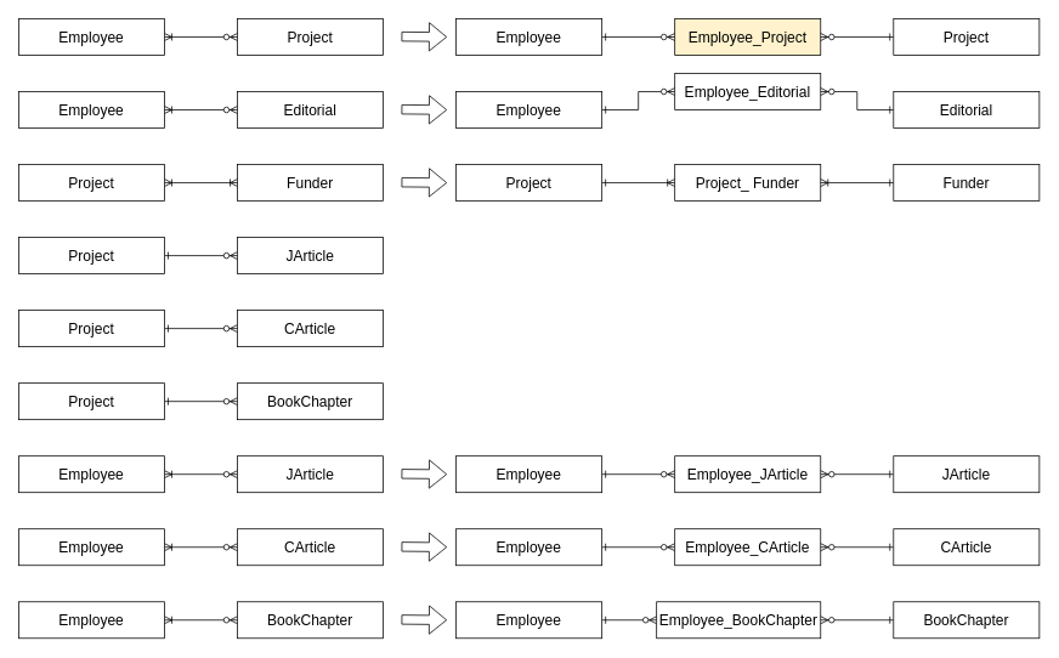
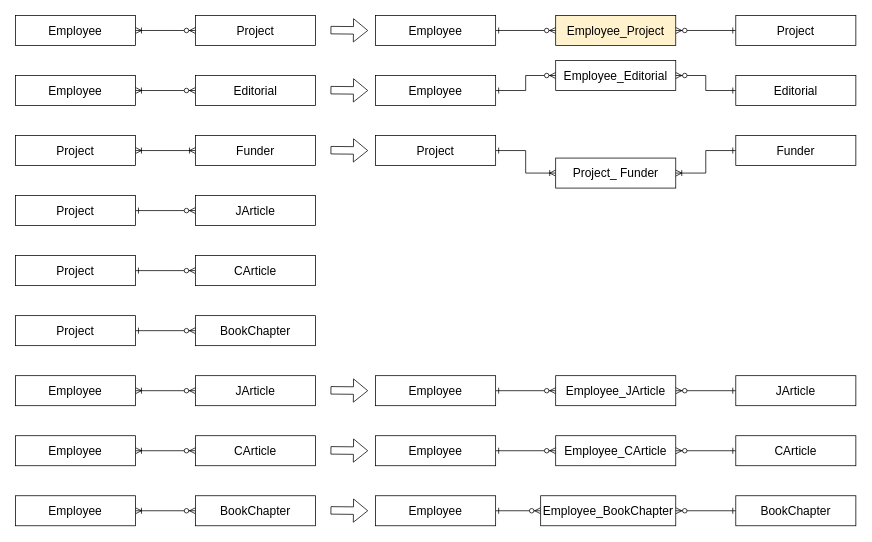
  <mxCell id="0" />
  <mxCell id="1" parent="0" />
  <mxCell id="2" value="" style="edgeStyle=orthogonalEdgeStyle;rounded=0;orthogonalLoop=1;jettySize=auto;html=1;startArrow=ERoneToMany;startFill=0;endArrow=ERzeroToMany;endFill=1;strokeWidth=1;" edge="1" parent="1" source="3" target="4"><mxGeometry relative="1" as="geometry" /></mxCell>
  <mxCell id="3" value="&lt;font style=&quot;font-size: 16px&quot;&gt;Employee&lt;/font&gt;" style="rounded=0;whiteSpace=wrap;html=1;" vertex="1" parent="1"><mxGeometry x="20" y="20" width="160" height="40" as="geometry" /></mxCell>
  <mxCell id="4" value="&lt;font style=&quot;font-size: 16px&quot;&gt;Project&lt;/font&gt;" style="rounded=0;whiteSpace=wrap;html=1;" vertex="1" parent="1"><mxGeometry x="260" y="20" width="160" height="40" as="geometry" /></mxCell>
  <mxCell id="5" style="edgeStyle=orthogonalEdgeStyle;rounded=0;orthogonalLoop=1;jettySize=auto;html=1;exitX=1;exitY=0.5;exitDx=0;exitDy=0;startArrow=ERone;startFill=0;endArrow=ERzeroToMany;endFill=1;strokeWidth=1;" edge="1" parent="1" source="6" target="7"><mxGeometry relative="1" as="geometry" /></mxCell>
  <mxCell id="6" value="&lt;font style=&quot;font-size: 16px&quot;&gt;Employee&lt;/font&gt;" style="rounded=0;whiteSpace=wrap;html=1;" vertex="1" parent="1"><mxGeometry x="500" y="20" width="160" height="40" as="geometry" /></mxCell>
  <mxCell id="7" value="&lt;font style=&quot;font-size: 16px&quot;&gt;Employee_Project&lt;/font&gt;" style="rounded=0;whiteSpace=wrap;html=1;fillColor=#fff2cc;" vertex="1" parent="1"><mxGeometry x="740" y="20" width="160" height="40" as="geometry" /></mxCell>
  <mxCell id="8" style="edgeStyle=orthogonalEdgeStyle;rounded=0;orthogonalLoop=1;jettySize=auto;html=1;entryX=1;entryY=0.5;entryDx=0;entryDy=0;startArrow=ERone;startFill=0;endArrow=ERzeroToMany;endFill=1;strokeWidth=1;" edge="1" parent="1" source="9" target="7"><mxGeometry relative="1" as="geometry" /></mxCell>
  <mxCell id="9" value="&lt;font style=&quot;font-size: 16px&quot;&gt;Project&lt;/font&gt;" style="rounded=0;whiteSpace=wrap;html=1;" vertex="1" parent="1"><mxGeometry x="980" y="20" width="160" height="40" as="geometry" /></mxCell>
  <mxCell id="10" value="" style="edgeStyle=orthogonalEdgeStyle;rounded=0;orthogonalLoop=1;jettySize=auto;html=1;startArrow=ERoneToMany;startFill=0;endArrow=ERzeroToMany;endFill=1;strokeWidth=1;" edge="1" parent="1" source="11" target="12"><mxGeometry relative="1" as="geometry" /></mxCell>
  <mxCell id="11" value="&lt;font style=&quot;font-size: 16px&quot;&gt;Employee&lt;/font&gt;" style="rounded=0;whiteSpace=wrap;html=1;" vertex="1" parent="1"><mxGeometry x="20" y="500" width="160" height="40" as="geometry" /></mxCell>
  <mxCell id="12" value="&lt;span style=&quot;font-size: 16px&quot;&gt;JArticle&lt;/span&gt;" style="rounded=0;whiteSpace=wrap;html=1;" vertex="1" parent="1"><mxGeometry x="260" y="500" width="160" height="40" as="geometry" /></mxCell>
  <mxCell id="13" style="edgeStyle=orthogonalEdgeStyle;rounded=0;orthogonalLoop=1;jettySize=auto;html=1;exitX=1;exitY=0.5;exitDx=0;exitDy=0;startArrow=ERone;startFill=0;endArrow=ERzeroToMany;endFill=1;strokeWidth=1;" edge="1" parent="1" source="14" target="15"><mxGeometry relative="1" as="geometry" /></mxCell>
  <mxCell id="14" value="&lt;span style=&quot;font-size: 16px&quot;&gt;Employee&lt;/span&gt;" style="rounded=0;whiteSpace=wrap;html=1;" vertex="1" parent="1"><mxGeometry x="500" y="500" width="160" height="40" as="geometry" /></mxCell>
  <mxCell id="15" value="&lt;font style=&quot;font-size: 16px&quot;&gt;Employee_JArticle&lt;/font&gt;" style="rounded=0;whiteSpace=wrap;html=1;" vertex="1" parent="1"><mxGeometry x="740" y="500" width="160" height="40" as="geometry" /></mxCell>
  <mxCell id="16" style="edgeStyle=orthogonalEdgeStyle;rounded=0;orthogonalLoop=1;jettySize=auto;html=1;entryX=1;entryY=0.5;entryDx=0;entryDy=0;startArrow=ERone;startFill=0;endArrow=ERzeroToMany;endFill=1;strokeWidth=1;" edge="1" parent="1" source="17" target="15"><mxGeometry relative="1" as="geometry" /></mxCell>
  <mxCell id="17" value="&lt;font style=&quot;font-size: 16px&quot;&gt;JArticle&lt;/font&gt;" style="rounded=0;whiteSpace=wrap;html=1;" vertex="1" parent="1"><mxGeometry x="980" y="500" width="160" height="40" as="geometry" /></mxCell>
  <mxCell id="18" value="" style="edgeStyle=orthogonalEdgeStyle;rounded=0;orthogonalLoop=1;jettySize=auto;html=1;startArrow=ERoneToMany;startFill=0;endArrow=ERzeroToMany;endFill=1;strokeWidth=1;" edge="1" parent="1" source="19" target="20"><mxGeometry relative="1" as="geometry" /></mxCell>
  <mxCell id="19" value="&lt;span style=&quot;font-size: 16px&quot;&gt;Employee&lt;/span&gt;" style="rounded=0;whiteSpace=wrap;html=1;" vertex="1" parent="1"><mxGeometry x="20" y="580" width="160" height="40" as="geometry" /></mxCell>
  <mxCell id="20" value="&lt;span style=&quot;font-size: 16px&quot;&gt;CArticle&lt;/span&gt;" style="rounded=0;whiteSpace=wrap;html=1;" vertex="1" parent="1"><mxGeometry x="260" y="580" width="160" height="40" as="geometry" /></mxCell>
  <mxCell id="21" style="edgeStyle=orthogonalEdgeStyle;rounded=0;orthogonalLoop=1;jettySize=auto;html=1;exitX=1;exitY=0.5;exitDx=0;exitDy=0;startArrow=ERone;startFill=0;endArrow=ERzeroToMany;endFill=1;strokeWidth=1;" edge="1" parent="1" source="22" target="23"><mxGeometry relative="1" as="geometry" /></mxCell>
  <mxCell id="22" value="&lt;span style=&quot;font-size: 16px&quot;&gt;Employee&lt;/span&gt;" style="rounded=0;whiteSpace=wrap;html=1;" vertex="1" parent="1"><mxGeometry x="500" y="580" width="160" height="40" as="geometry" /></mxCell>
  <mxCell id="23" value="&lt;font style=&quot;font-size: 16px&quot;&gt;Employee_&lt;/font&gt;&lt;span style=&quot;font-size: 16px&quot;&gt;CArticle&lt;/span&gt;" style="rounded=0;whiteSpace=wrap;html=1;" vertex="1" parent="1"><mxGeometry x="740" y="580" width="160" height="40" as="geometry" /></mxCell>
  <mxCell id="24" style="edgeStyle=orthogonalEdgeStyle;rounded=0;orthogonalLoop=1;jettySize=auto;html=1;entryX=1;entryY=0.5;entryDx=0;entryDy=0;startArrow=ERone;startFill=0;endArrow=ERzeroToMany;endFill=1;strokeWidth=1;" edge="1" parent="1" source="25" target="23"><mxGeometry relative="1" as="geometry" /></mxCell>
  <mxCell id="25" value="&lt;span style=&quot;font-size: 16px&quot;&gt;CArticle&lt;/span&gt;" style="rounded=0;whiteSpace=wrap;html=1;" vertex="1" parent="1"><mxGeometry x="980" y="580" width="160" height="40" as="geometry" /></mxCell>
  <mxCell id="26" value="" style="edgeStyle=orthogonalEdgeStyle;rounded=0;orthogonalLoop=1;jettySize=auto;html=1;startArrow=ERoneToMany;startFill=0;endArrow=ERzeroToMany;endFill=1;strokeWidth=1;" edge="1" parent="1" source="27" target="28"><mxGeometry relative="1" as="geometry" /></mxCell>
  <mxCell id="27" value="&lt;span style=&quot;font-size: 16px&quot;&gt;Employee&lt;/span&gt;" style="rounded=0;whiteSpace=wrap;html=1;" vertex="1" parent="1"><mxGeometry x="20" y="660" width="160" height="40" as="geometry" /></mxCell>
  <mxCell id="28" value="&lt;span style=&quot;font-size: 16px&quot;&gt;BookChapter&lt;/span&gt;" style="rounded=0;whiteSpace=wrap;html=1;" vertex="1" parent="1"><mxGeometry x="260" y="660" width="160" height="40" as="geometry" /></mxCell>
  <mxCell id="29" style="edgeStyle=orthogonalEdgeStyle;rounded=0;orthogonalLoop=1;jettySize=auto;html=1;exitX=1;exitY=0.5;exitDx=0;exitDy=0;startArrow=ERone;startFill=0;endArrow=ERzeroToMany;endFill=1;strokeWidth=1;" edge="1" parent="1" source="30" target="31"><mxGeometry relative="1" as="geometry" /></mxCell>
  <mxCell id="30" value="&lt;span style=&quot;font-size: 16px&quot;&gt;Employee&lt;/span&gt;" style="rounded=0;whiteSpace=wrap;html=1;" vertex="1" parent="1"><mxGeometry x="500" y="660" width="160" height="40" as="geometry" /></mxCell>
  <mxCell id="31" value="&lt;font style=&quot;font-size: 16px&quot;&gt;Employee_&lt;/font&gt;&lt;span style=&quot;font-size: 16px&quot;&gt;BookChapter&lt;/span&gt;" style="rounded=0;whiteSpace=wrap;html=1;" vertex="1" parent="1"><mxGeometry x="720" y="660" width="180" height="40" as="geometry" /></mxCell>
  <mxCell id="32" style="edgeStyle=orthogonalEdgeStyle;rounded=0;orthogonalLoop=1;jettySize=auto;html=1;entryX=1;entryY=0.5;entryDx=0;entryDy=0;startArrow=ERone;startFill=0;endArrow=ERzeroToMany;endFill=1;strokeWidth=1;" edge="1" parent="1" source="33" target="31"><mxGeometry relative="1" as="geometry" /></mxCell>
  <mxCell id="33" value="&lt;span style=&quot;font-size: 16px&quot;&gt;BookChapter&lt;/span&gt;" style="rounded=0;whiteSpace=wrap;html=1;" vertex="1" parent="1"><mxGeometry x="980" y="660" width="160" height="40" as="geometry" /></mxCell>
  <mxCell id="34" value="" style="shape=flexArrow;endArrow=classic;html=1;strokeWidth=1;" edge="1" parent="1"><mxGeometry width="50" height="50" relative="1" as="geometry"><mxPoint x="440" y="39.5" as="sourcePoint" /><mxPoint x="490" y="40" as="targetPoint" /></mxGeometry></mxCell>
  <mxCell id="35" value="" style="shape=flexArrow;endArrow=classic;html=1;strokeWidth=1;" edge="1" parent="1"><mxGeometry width="50" height="50" relative="1" as="geometry"><mxPoint x="440" y="519.5" as="sourcePoint" /><mxPoint x="490" y="520" as="targetPoint" /></mxGeometry></mxCell>
  <mxCell id="36" value="" style="edgeStyle=orthogonalEdgeStyle;rounded=0;orthogonalLoop=1;jettySize=auto;html=1;startArrow=ERoneToMany;startFill=0;endArrow=ERoneToMany;endFill=0;strokeWidth=1;" edge="1" parent="1" source="37" target="38"><mxGeometry relative="1" as="geometry" /></mxCell>
  <mxCell id="37" value="&lt;font style=&quot;font-size: 16px&quot;&gt;Project&lt;/font&gt;" style="rounded=0;whiteSpace=wrap;html=1;" vertex="1" parent="1"><mxGeometry x="20" y="180" width="160" height="40" as="geometry" /></mxCell>
  <mxCell id="38" value="&lt;span style=&quot;font-size: 16px&quot;&gt;Funder&lt;/span&gt;" style="rounded=0;whiteSpace=wrap;html=1;" vertex="1" parent="1"><mxGeometry x="260" y="180" width="160" height="40" as="geometry" /></mxCell>
  <mxCell id="39" style="edgeStyle=orthogonalEdgeStyle;rounded=0;orthogonalLoop=1;jettySize=auto;html=1;exitX=1;exitY=0.5;exitDx=0;exitDy=0;startArrow=ERone;startFill=0;endArrow=ERoneToMany;endFill=0;strokeWidth=1;" edge="1" parent="1" source="40" target="41"><mxGeometry relative="1" as="geometry" /></mxCell>
  <mxCell id="40" value="&lt;font style=&quot;font-size: 16px&quot;&gt;Project&lt;/font&gt;" style="rounded=0;whiteSpace=wrap;html=1;" vertex="1" parent="1"><mxGeometry x="500" y="180" width="160" height="40" as="geometry" /></mxCell>
- <mxCell id="41" value="&lt;font style=&quot;font-size: 16px&quot;&gt;Project_&lt;/font&gt;&lt;span style=&quot;font-size: 16px&quot;&gt;&amp;nbsp;Funder&lt;/span&gt;" style="rounded=0;whiteSpace=wrap;html=1;" vertex="1" parent="1"><mxGeometry x="740" y="180" width="160" height="40" as="geometry" /></mxCell>
+ <mxCell id="41" value="&lt;font style=&quot;font-size: 16px&quot;&gt;Project_&lt;/font&gt;&lt;span style=&quot;font-size: 16px&quot;&gt;&amp;nbsp;Funder&lt;/span&gt;" style="rounded=0;whiteSpace=wrap;html=1;" vertex="1" parent="1"><mxGeometry x="740" y="210" width="160" height="40" as="geometry" /></mxCell>
  <mxCell id="42" style="edgeStyle=orthogonalEdgeStyle;rounded=0;orthogonalLoop=1;jettySize=auto;html=1;entryX=1;entryY=0.5;entryDx=0;entryDy=0;startArrow=ERone;startFill=0;endArrow=ERoneToMany;endFill=0;strokeWidth=1;" edge="1" parent="1" source="43" target="41"><mxGeometry relative="1" as="geometry" /></mxCell>
  <mxCell id="43" value="&lt;span style=&quot;font-size: 16px&quot;&gt;Funder&lt;/span&gt;" style="rounded=0;whiteSpace=wrap;html=1;" vertex="1" parent="1"><mxGeometry x="980" y="180" width="160" height="40" as="geometry" /></mxCell>
  <mxCell id="44" value="" style="shape=flexArrow;endArrow=classic;html=1;strokeWidth=1;" edge="1" parent="1"><mxGeometry width="50" height="50" relative="1" as="geometry"><mxPoint x="440" y="199.5" as="sourcePoint" /><mxPoint x="490" y="200" as="targetPoint" /></mxGeometry></mxCell>
  <mxCell id="45" value="" style="shape=flexArrow;endArrow=classic;html=1;strokeWidth=1;" edge="1" parent="1"><mxGeometry width="50" height="50" relative="1" as="geometry"><mxPoint x="440" y="599.5" as="sourcePoint" /><mxPoint x="490" y="600" as="targetPoint" /></mxGeometry></mxCell>
  <mxCell id="46" value="" style="shape=flexArrow;endArrow=classic;html=1;strokeWidth=1;" edge="1" parent="1"><mxGeometry width="50" height="50" relative="1" as="geometry"><mxPoint x="440" y="679.5" as="sourcePoint" /><mxPoint x="490" y="680" as="targetPoint" /></mxGeometry></mxCell>
  <mxCell id="47" value="" style="edgeStyle=orthogonalEdgeStyle;rounded=0;orthogonalLoop=1;jettySize=auto;html=1;startArrow=ERone;startFill=0;endArrow=ERzeroToMany;endFill=1;strokeWidth=1;" edge="1" parent="1" source="48" target="49"><mxGeometry relative="1" as="geometry" /></mxCell>
  <mxCell id="48" value="&lt;font style=&quot;font-size: 16px&quot;&gt;Project&lt;/font&gt;" style="rounded=0;whiteSpace=wrap;html=1;" vertex="1" parent="1"><mxGeometry x="20" y="260" width="160" height="40" as="geometry" /></mxCell>
  <mxCell id="49" value="&lt;span style=&quot;font-size: 16px&quot;&gt;JArticle&lt;/span&gt;" style="rounded=0;whiteSpace=wrap;html=1;" vertex="1" parent="1"><mxGeometry x="260" y="260" width="160" height="40" as="geometry" /></mxCell>
  <mxCell id="50" value="" style="edgeStyle=orthogonalEdgeStyle;rounded=0;orthogonalLoop=1;jettySize=auto;html=1;startArrow=ERone;startFill=0;endArrow=ERzeroToMany;endFill=1;strokeWidth=1;" edge="1" parent="1" source="51" target="52"><mxGeometry relative="1" as="geometry" /></mxCell>
  <mxCell id="51" value="&lt;font style=&quot;font-size: 16px&quot;&gt;Project&lt;/font&gt;" style="rounded=0;whiteSpace=wrap;html=1;" vertex="1" parent="1"><mxGeometry x="20" y="340" width="160" height="40" as="geometry" /></mxCell>
  <mxCell id="52" value="&lt;span style=&quot;font-size: 16px&quot;&gt;CArticle&lt;/span&gt;" style="rounded=0;whiteSpace=wrap;html=1;" vertex="1" parent="1"><mxGeometry x="260" y="340" width="160" height="40" as="geometry" /></mxCell>
  <mxCell id="53" value="" style="edgeStyle=orthogonalEdgeStyle;rounded=0;orthogonalLoop=1;jettySize=auto;html=1;startArrow=ERone;startFill=0;endArrow=ERzeroToMany;endFill=1;strokeWidth=1;" edge="1" parent="1" source="54" target="55"><mxGeometry relative="1" as="geometry" /></mxCell>
  <mxCell id="54" value="&lt;font style=&quot;font-size: 16px&quot;&gt;Project&lt;/font&gt;" style="rounded=0;whiteSpace=wrap;html=1;" vertex="1" parent="1"><mxGeometry x="20" y="420" width="160" height="40" as="geometry" /></mxCell>
  <mxCell id="55" value="&lt;span style=&quot;font-size: 16px&quot;&gt;BookChapter&lt;/span&gt;" style="rounded=0;whiteSpace=wrap;html=1;" vertex="1" parent="1"><mxGeometry x="260" y="420" width="160" height="40" as="geometry" /></mxCell>
  <mxCell id="56" value="" style="edgeStyle=orthogonalEdgeStyle;rounded=0;orthogonalLoop=1;jettySize=auto;html=1;startArrow=ERoneToMany;startFill=0;endArrow=ERzeroToMany;endFill=1;strokeWidth=1;" edge="1" parent="1" source="57" target="58"><mxGeometry relative="1" as="geometry" /></mxCell>
  <mxCell id="57" value="&lt;font style=&quot;font-size: 16px&quot;&gt;Employee&lt;/font&gt;" style="rounded=0;whiteSpace=wrap;html=1;" vertex="1" parent="1"><mxGeometry x="20" y="100" width="160" height="40" as="geometry" /></mxCell>
  <mxCell id="58" value="&lt;font style=&quot;font-size: 16px&quot;&gt;Editorial&lt;/font&gt;" style="rounded=0;whiteSpace=wrap;html=1;" vertex="1" parent="1"><mxGeometry x="260" y="100" width="160" height="40" as="geometry" /></mxCell>
  <mxCell id="59" style="edgeStyle=orthogonalEdgeStyle;rounded=0;orthogonalLoop=1;jettySize=auto;html=1;exitX=1;exitY=0.5;exitDx=0;exitDy=0;startArrow=ERone;startFill=0;endArrow=ERzeroToMany;endFill=1;strokeWidth=1;" edge="1" parent="1" source="60" target="61"><mxGeometry relative="1" as="geometry" /></mxCell>
  <mxCell id="60" value="&lt;font style=&quot;font-size: 16px&quot;&gt;Employee&lt;/font&gt;" style="rounded=0;whiteSpace=wrap;html=1;" vertex="1" parent="1"><mxGeometry x="500" y="100" width="160" height="40" as="geometry" /></mxCell>
  <mxCell id="61" value="&lt;font style=&quot;font-size: 16px&quot;&gt;Employee_Editorial&lt;/font&gt;" style="rounded=0;whiteSpace=wrap;html=1;" vertex="1" parent="1"><mxGeometry x="740" y="80" width="160" height="40" as="geometry" /></mxCell>
  <mxCell id="62" style="edgeStyle=orthogonalEdgeStyle;rounded=0;orthogonalLoop=1;jettySize=auto;html=1;entryX=1;entryY=0.5;entryDx=0;entryDy=0;startArrow=ERone;startFill=0;endArrow=ERzeroToMany;endFill=1;strokeWidth=1;" edge="1" parent="1" source="63" target="61"><mxGeometry relative="1" as="geometry" /></mxCell>
  <mxCell id="63" value="&lt;font style=&quot;font-size: 16px&quot;&gt;Editorial&lt;/font&gt;" style="rounded=0;whiteSpace=wrap;html=1;" vertex="1" parent="1"><mxGeometry x="980" y="100" width="160" height="40" as="geometry" /></mxCell>
  <mxCell id="64" value="" style="shape=flexArrow;endArrow=classic;html=1;strokeWidth=1;" edge="1" parent="1"><mxGeometry width="50" height="50" relative="1" as="geometry"><mxPoint x="440" y="119.5" as="sourcePoint" /><mxPoint x="490" y="120" as="targetPoint" /></mxGeometry></mxCell>
